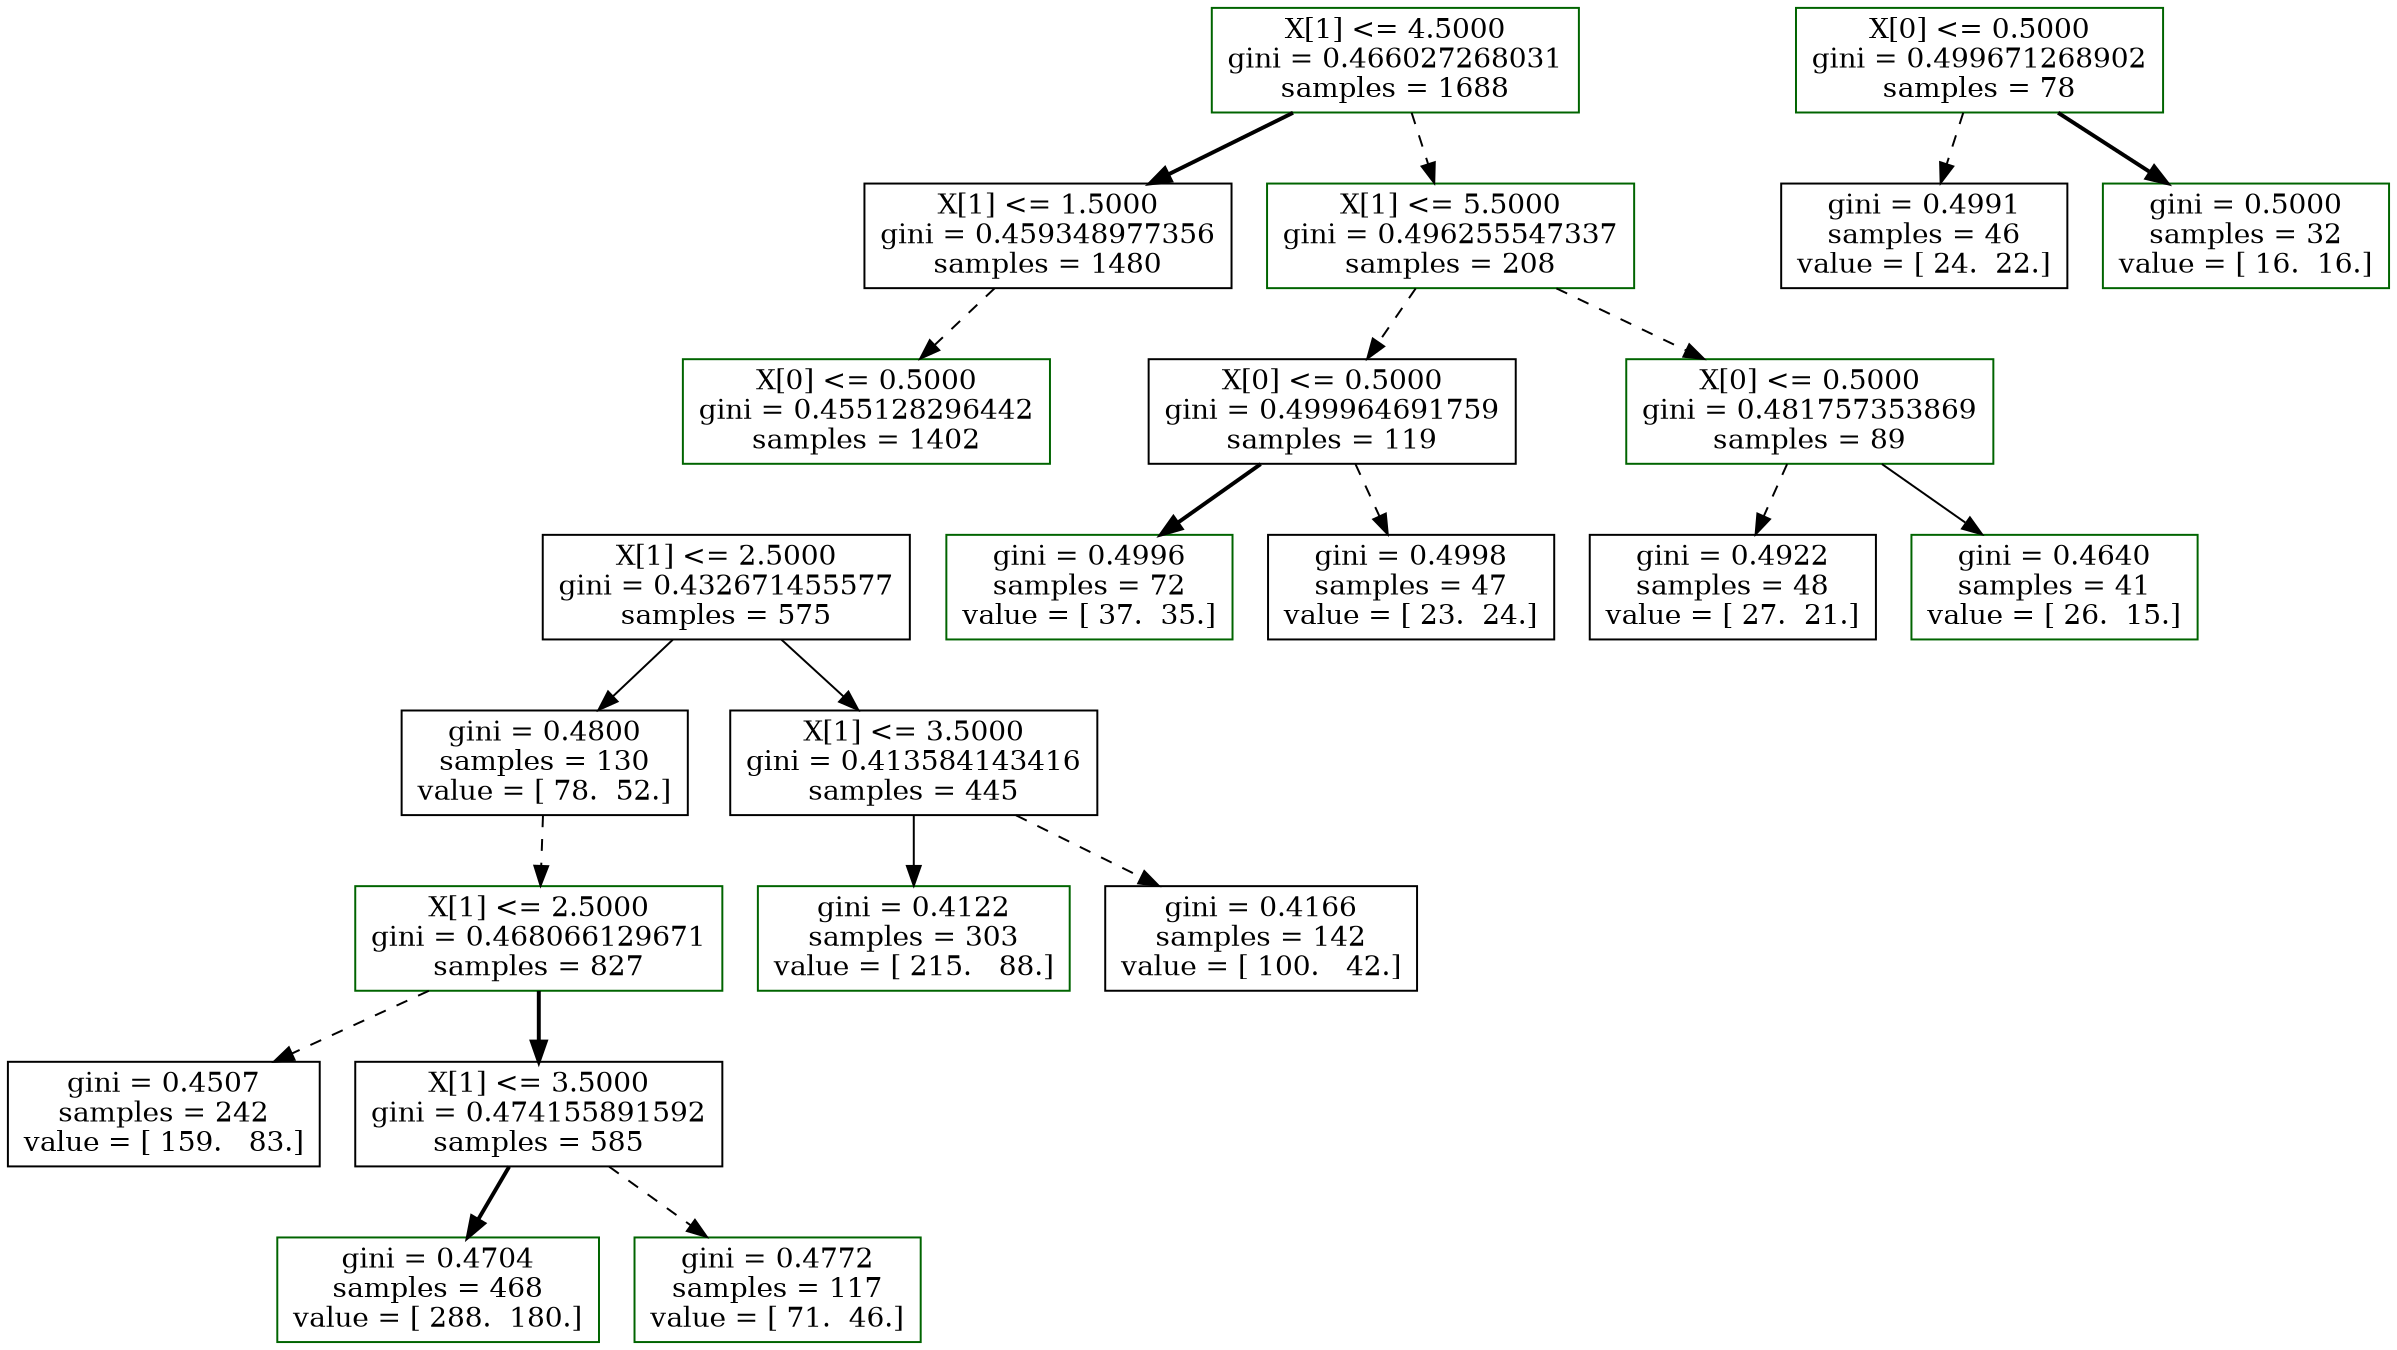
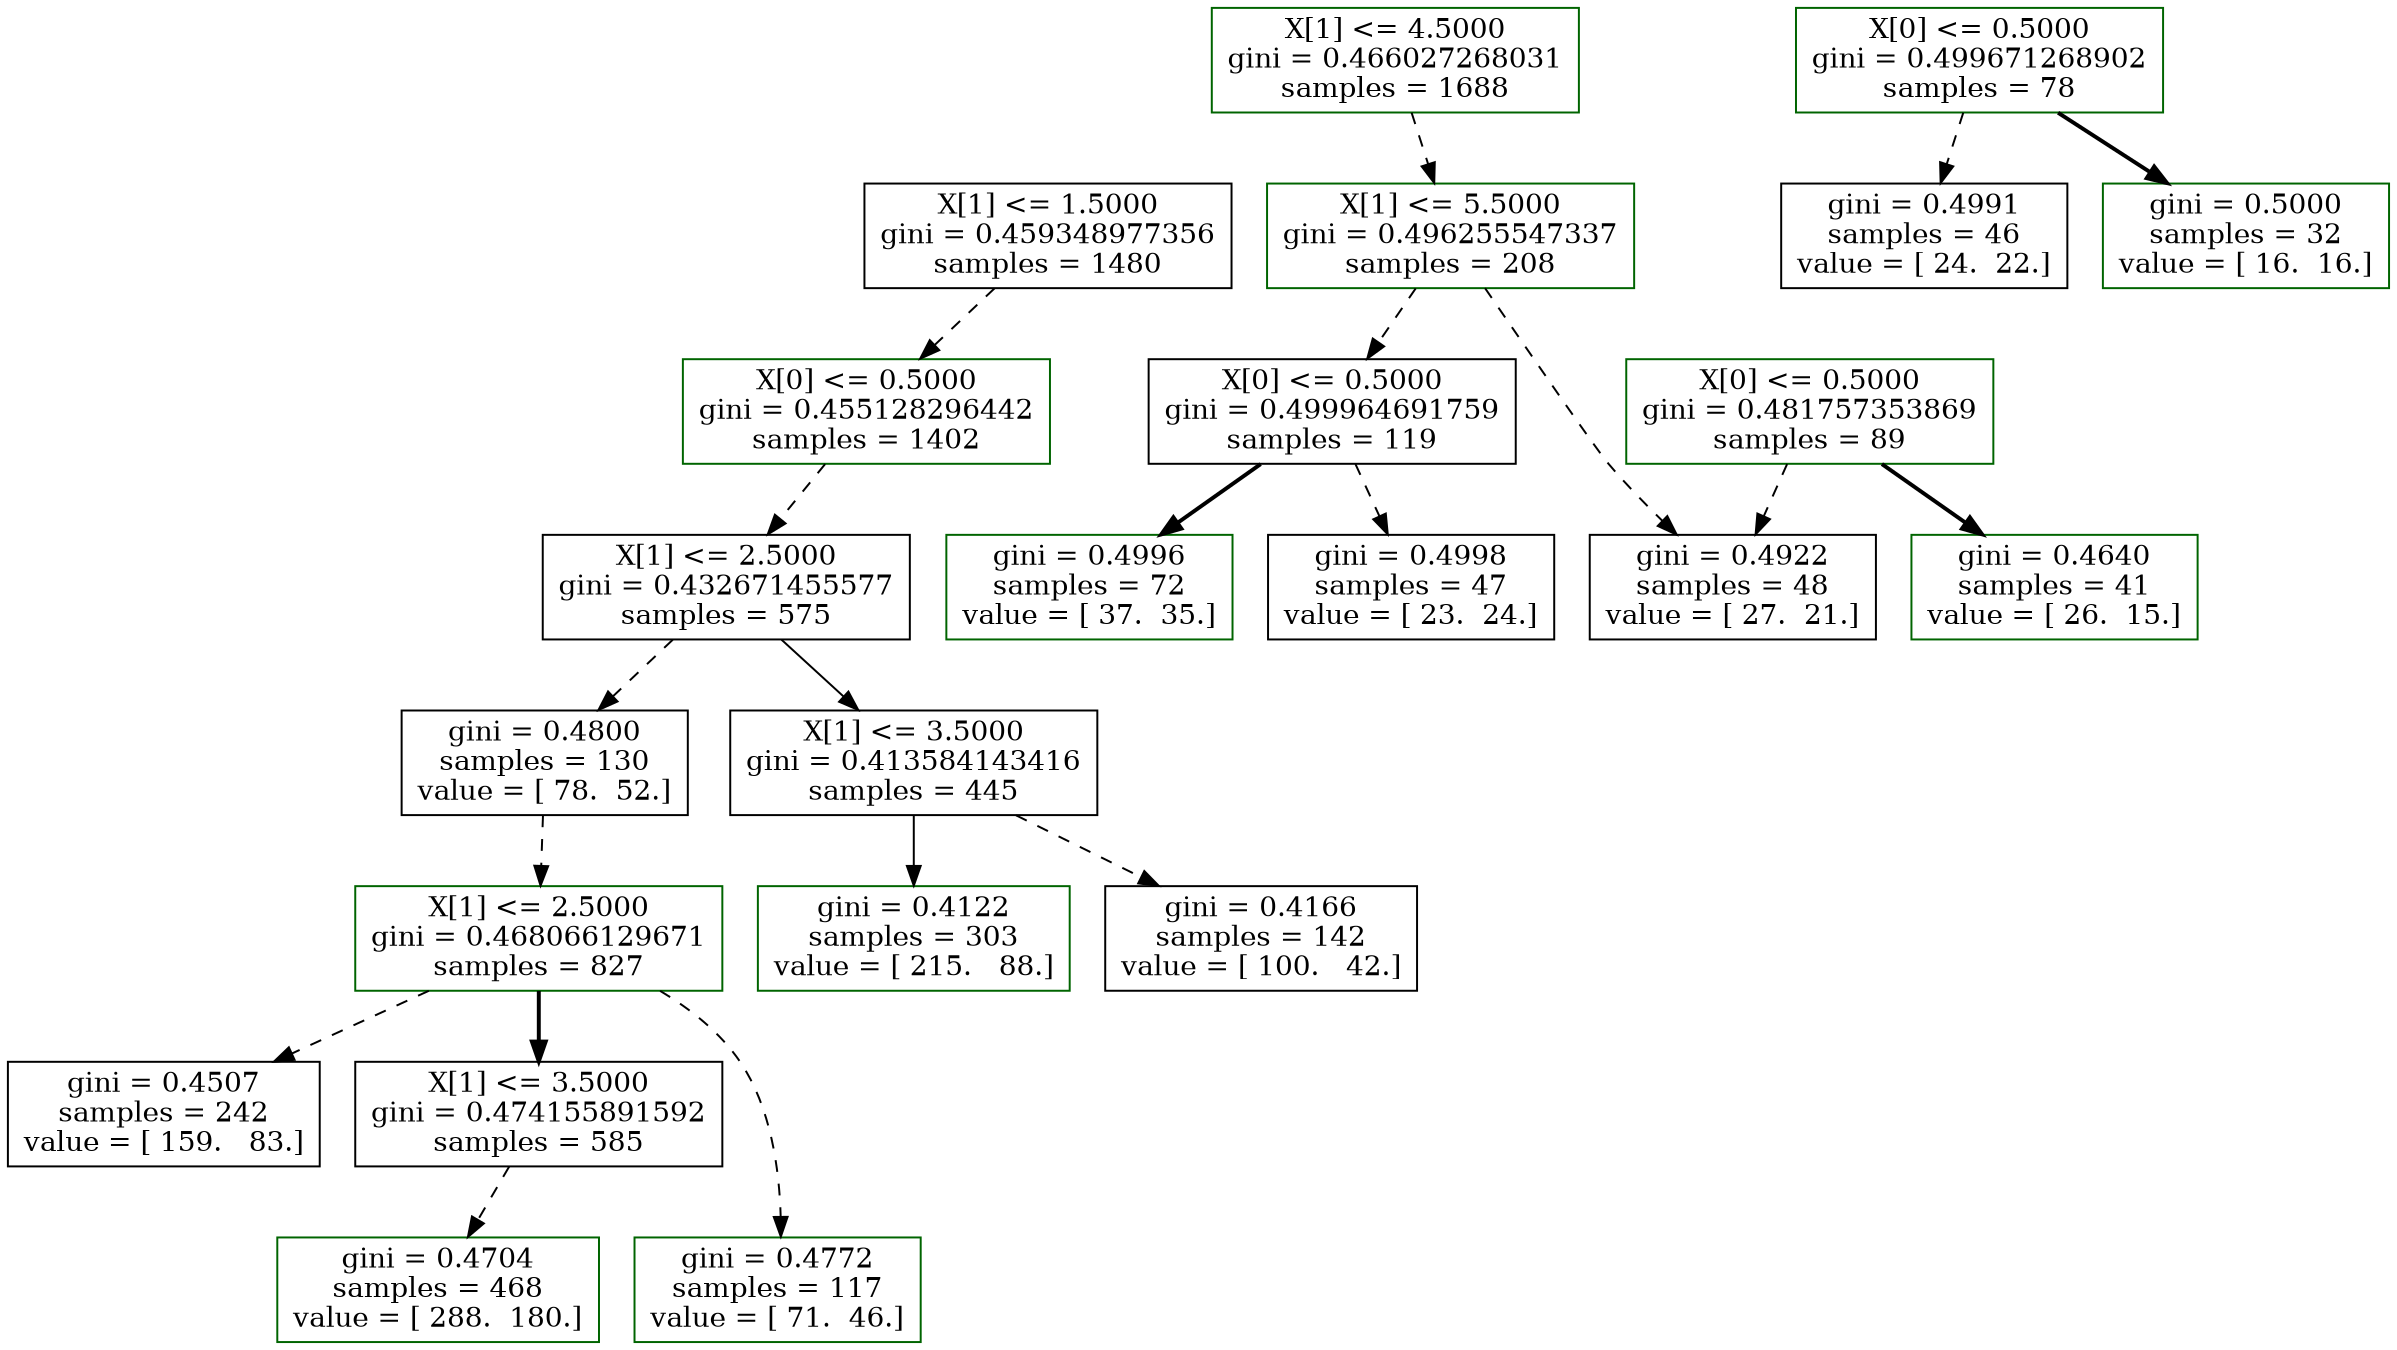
  digraph {
    node [color=darkgreen shape=box]
    edge [style=dashed]
    n1 [label="X[1] <= 4.5000\ngini = 0.466027268031\nsamples = 1688"]
    n2 [color=black label="X[1] <= 1.5000\ngini = 0.459348977356\nsamples = 1480"]
    n3 [label="X[1] <= 5.5000\ngini = 0.496255547337\nsamples = 208"]
    n4 [label="X[0] <= 0.5000\ngini = 0.455128296442\nsamples = 1402"]
    n5 [color=black label="X[0] <= 0.5000\ngini = 0.499964691759\nsamples = 119"]
    n6 [label="X[0] <= 0.5000\ngini = 0.481757353869\nsamples = 89"]
    n7 [label="X[0] <= 0.5000\ngini = 0.499671268902\nsamples = 78"]
    n8 [color=black label="gini = 0.4991\nsamples = 46\nvalue = [ 24.  22.]"]
    n9 [label="gini = 0.5000\nsamples = 32\nvalue = [ 16.  16.]"]
    n10 [color=black label="X[1] <= 2.5000\ngini = 0.432671455577\nsamples = 575"]
    n11 [label="X[1] <= 2.5000\ngini = 0.468066129671\nsamples = 827"]
    n12 [color=black label="gini = 0.4507\nsamples = 242\nvalue = [ 159.   83.]"]
    n13 [color=black label="X[1] <= 3.5000\ngini = 0.474155891592\nsamples = 585"]
    n14 [color=black label="gini = 0.4800\nsamples = 130\nvalue = [ 78.  52.]"]
    n15 [color=black label="X[1] <= 3.5000\ngini = 0.413584143416\nsamples = 445"]
    n16 [label="gini = 0.4704\nsamples = 468\nvalue = [ 288.  180.]"]
    n17 [label="gini = 0.4772\nsamples = 117\nvalue = [ 71.  46.]"]
    n18 [label="gini = 0.4122\nsamples = 303\nvalue = [ 215.   88.]"]
    n19 [color=black label="gini = 0.4166\nsamples = 142\nvalue = [ 100.   42.]"]
    n20 [label="gini = 0.4996\nsamples = 72\nvalue = [ 37.  35.]"]
    n21 [color=black label="gini = 0.4998\nsamples = 47\nvalue = [ 23.  24.]"]
    n22 [color=black label="gini = 0.4922\nsamples = 48\nvalue = [ 27.  21.]"]
    n23 [label="gini = 0.4640\nsamples = 41\nvalue = [ 26.  15.]"]
-   n1 -> n2 [style=bold]
    n1 -> n3
    n2 -> n4
    n3 -> n5
-   n3 -> n6
+   n3 -> n22
+   n4 -> n10
    n5 -> n20 [style=bold]
    n5 -> n21
    n6 -> n22
-   n6 -> n23 [style=solid]
+   n6 -> n23 [style=bold]
    n7 -> n8
    n7 -> n9 [style=bold]
-   n10 -> n14 [style=solid]
+   n10 -> n14
    n10 -> n15 [style=solid]
    n11 -> n12
    n11 -> n13 [style=bold]
-   n13 -> n16 [style=bold]
-   n13 -> n17
+   n13 -> n16
+   n11 -> n17
    n14 -> n11
    n15 -> n18 [style=solid]
    n15 -> n19
  }
